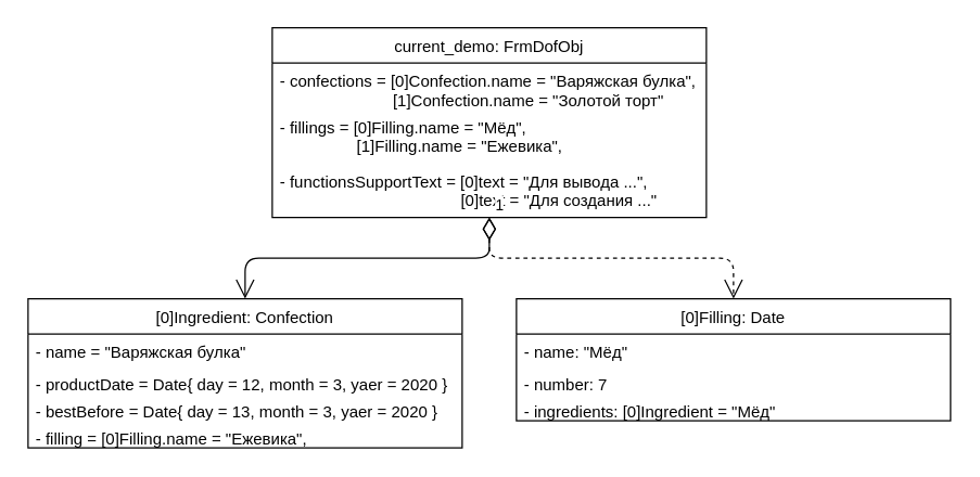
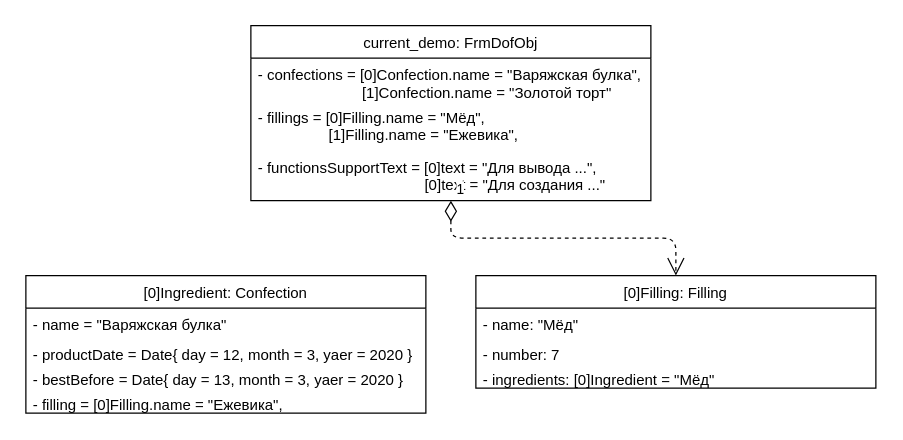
  <mxCell id="0" />
  <mxCell id="1" parent="0" />
  <mxCell id="2" value="current_demo: FrmDofObj" style="swimlane;fontStyle=0;childLayout=stackLayout;horizontal=1;startSize=26;fillColor=none;horizontalStack=0;resizeParent=1;resizeParentMax=0;resizeLast=0;collapsible=1;marginBottom=0;" vertex="1" parent="1"><mxGeometry x="200" y="20" width="320" height="140" as="geometry" /></mxCell>
  <mxCell id="3" value="- confections = [0]Confection.name = &quot;Варяжская булка&quot;,&#10;                         [1]Confection.name = &quot;Золотой торт&quot;" style="text;strokeColor=none;fillColor=none;align=left;verticalAlign=top;spacingLeft=4;spacingRight=4;overflow=hidden;rotatable=0;points=[[0,0.5],[1,0.5]];portConstraint=eastwest;" vertex="1" parent="2"><mxGeometry y="26" width="320" height="34" as="geometry" /></mxCell>
  <mxCell id="4" value="- fillings = [0]Filling.name = &quot;Мёд&quot;,&#10;                 [1]Filling.name = &quot;Ежевика&quot;," style="text;strokeColor=none;fillColor=none;align=left;verticalAlign=top;spacingLeft=4;spacingRight=4;overflow=hidden;rotatable=0;points=[[0,0.5],[1,0.5]];portConstraint=eastwest;" vertex="1" parent="2"><mxGeometry y="60" width="320" height="40" as="geometry" /></mxCell>
  <mxCell id="5" value="- functionsSupportText = [0]text = &quot;Для вывода ...&quot;,&#10;                                        [0]text = &quot;Для создания ...&quot;" style="text;strokeColor=none;fillColor=none;align=left;verticalAlign=top;spacingLeft=4;spacingRight=4;overflow=hidden;rotatable=0;points=[[0,0.5],[1,0.5]];portConstraint=eastwest;" vertex="1" parent="2"><mxGeometry y="100" width="320" height="40" as="geometry" /></mxCell>
  <mxCell id="6" value="[0]Ingredient: Confection" style="swimlane;fontStyle=0;childLayout=stackLayout;horizontal=1;startSize=26;fillColor=none;horizontalStack=0;resizeParent=1;resizeParentMax=0;resizeLast=0;collapsible=1;marginBottom=0;" vertex="1" parent="1"><mxGeometry x="20" y="220" width="320" height="110" as="geometry" /></mxCell>
  <mxCell id="7" value="- name = &quot;Варяжская булка&quot;" style="text;strokeColor=none;fillColor=none;align=left;verticalAlign=top;spacingLeft=4;spacingRight=4;overflow=hidden;rotatable=0;points=[[0,0.5],[1,0.5]];portConstraint=eastwest;" vertex="1" parent="6"><mxGeometry y="26" width="320" height="24" as="geometry" /></mxCell>
  <mxCell id="8" value="- productDate = Date{ day = 12, month = 3, yaer = 2020 }" style="text;strokeColor=none;fillColor=none;align=left;verticalAlign=top;spacingLeft=4;spacingRight=4;overflow=hidden;rotatable=0;points=[[0,0.5],[1,0.5]];portConstraint=eastwest;" vertex="1" parent="6"><mxGeometry y="50" width="320" height="20" as="geometry" /></mxCell>
  <mxCell id="9" value="- bestBefore = Date{ day = 13, month = 3, yaer = 2020 }" style="text;strokeColor=none;fillColor=none;align=left;verticalAlign=top;spacingLeft=4;spacingRight=4;overflow=hidden;rotatable=0;points=[[0,0.5],[1,0.5]];portConstraint=eastwest;" vertex="1" parent="6"><mxGeometry y="70" width="320" height="20" as="geometry" /></mxCell>
  <mxCell id="10" value="- filling = [0]Filling.name = &quot;Ежевика&quot;," style="text;strokeColor=none;fillColor=none;align=left;verticalAlign=top;spacingLeft=4;spacingRight=4;overflow=hidden;rotatable=0;points=[[0,0.5],[1,0.5]];portConstraint=eastwest;" vertex="1" parent="6"><mxGeometry y="90" width="320" height="20" as="geometry" /></mxCell>
- <mxCell id="11" value="[0]Filling: Date" style="swimlane;fontStyle=0;childLayout=stackLayout;horizontal=1;startSize=26;fillColor=none;horizontalStack=0;resizeParent=1;resizeParentMax=0;resizeLast=0;collapsible=1;marginBottom=0;" vertex="1" parent="1"><mxGeometry x="380" y="220" width="320" height="90" as="geometry" /></mxCell>
+ <mxCell id="11" value="[0]Filling: Filling" style="swimlane;fontStyle=0;childLayout=stackLayout;horizontal=1;startSize=26;fillColor=none;horizontalStack=0;resizeParent=1;resizeParentMax=0;resizeLast=0;collapsible=1;marginBottom=0;" vertex="1" parent="1"><mxGeometry x="380" y="220" width="320" height="90" as="geometry" /></mxCell>
  <mxCell id="12" value="- name: &quot;Мёд&quot;" style="text;strokeColor=none;fillColor=none;align=left;verticalAlign=top;spacingLeft=4;spacingRight=4;overflow=hidden;rotatable=0;points=[[0,0.5],[1,0.5]];portConstraint=eastwest;" vertex="1" parent="11"><mxGeometry y="26" width="320" height="24" as="geometry" /></mxCell>
  <mxCell id="13" value="- number: 7" style="text;strokeColor=none;fillColor=none;align=left;verticalAlign=top;spacingLeft=4;spacingRight=4;overflow=hidden;rotatable=0;points=[[0,0.5],[1,0.5]];portConstraint=eastwest;" vertex="1" parent="11"><mxGeometry y="50" width="320" height="20" as="geometry" /></mxCell>
  <mxCell id="14" value="- ingredients: [0]Ingredient = &quot;Мёд&quot;" style="text;strokeColor=none;fillColor=none;align=left;verticalAlign=top;spacingLeft=4;spacingRight=4;overflow=hidden;rotatable=0;points=[[0,0.5],[1,0.5]];portConstraint=eastwest;" vertex="1" parent="11"><mxGeometry y="70" width="320" height="20" as="geometry" /></mxCell>
- <mxCell id="15" value="1" style="endArrow=open;html=1;endSize=12;startArrow=diamondThin;startSize=14;startFill=0;edgeStyle=orthogonalEdgeStyle;align=left;verticalAlign=bottom;" edge="1" parent="1" source="2" target="6"><mxGeometry x="-1" y="3" relative="1" as="geometry"><mxPoint x="400" y="350" as="sourcePoint" /><mxPoint x="560" y="350" as="targetPoint" /></mxGeometry></mxCell>
  <mxCell id="16" value="1" style="endArrow=open;html=1;endSize=12;startArrow=diamondThin;startSize=14;startFill=0;edgeStyle=orthogonalEdgeStyle;align=left;verticalAlign=bottom;dashed=1;" edge="1" parent="1" source="2" target="11"><mxGeometry x="-1" y="3" relative="1" as="geometry"><mxPoint x="370.059" y="170" as="sourcePoint" /><mxPoint x="150.059" y="250" as="targetPoint" /></mxGeometry></mxCell>
